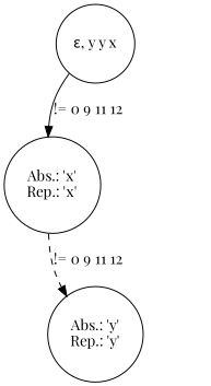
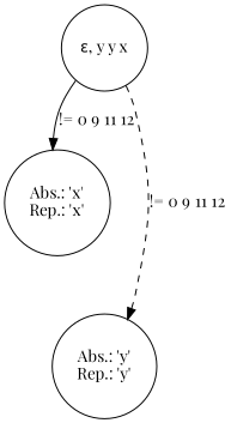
  digraph {
    fontname="Playfair Display"
    node [fontname="Playfair Display" shape=circle]
    edge [fontname="Playfair Display"]
    n1 [label="ε, y y x"]
    n2 [label="Abs.: 'x'\nRep.: 'x'"]
    n3 [label="Abs.: 'y'\nRep.: 'y'"]
    n1 -> n2 [label="!= 0 9 11 12"]
-   n2 -> n3 [label="!= 0 9 11 12" style=dashed]
+   n1 -> n3 [label="!= 0 9 11 12" style=dashed]
  }
